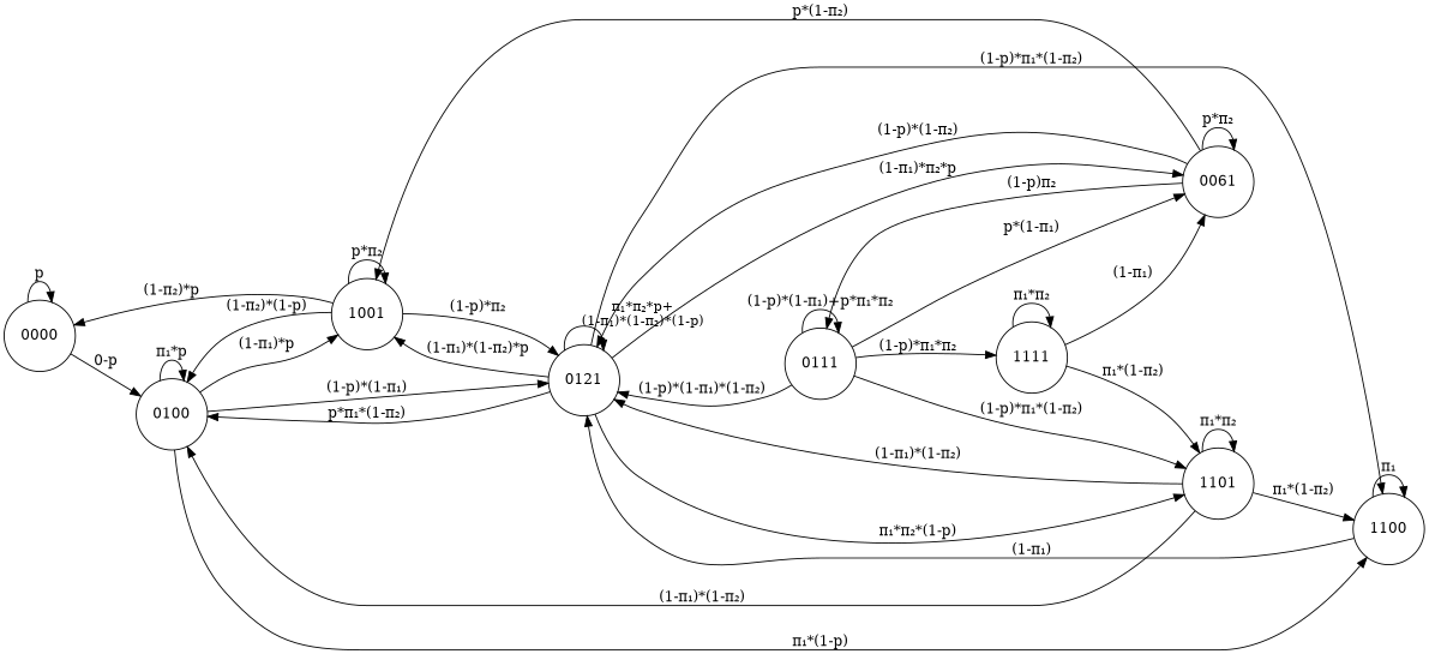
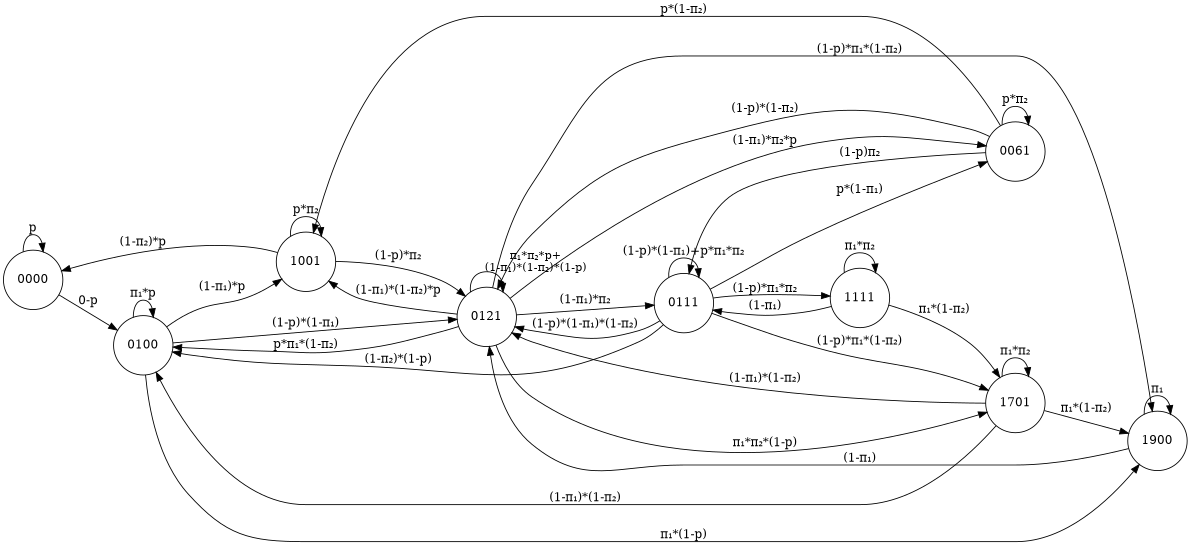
  digraph {
    rankdir=LR
    node [shape=circle]
    0000
    0100
    n3 [label=1001]
    n4 [label=0121]
-   1100
+   1100 [label=1900]
    n6 [label=0061]
    0111
-   1101
+   1101 [label=1701]
    1111
    0000 -> 0000 [label=p]
    0000 -> 0100 [label="0-p"]
    0100 -> 0100 [label="&pi;₁*p"]
    0100 -> n3 [label="(1-&pi;₁)*p"]
    0100 -> n4 [label="(1-p)*(1-&pi;₁)"]
    0100 -> 1100 [label="&pi;₁*(1-p)"]
    n3 -> 0000 [label="(1-&pi;₂)*p"]
-   n3 -> 0100 [label="(1-&pi;₂)*(1-p)"]
+   0111 -> 0100 [label="(1-&pi;₂)*(1-p)"]
    n3 -> n3 [label="p*&pi;₂"]
    n3 -> n4 [label="(1-p)*&pi;₂"]
    n4 -> 0100 [label="p*&pi;₁*(1-&pi;₂)"]
    n4 -> n3 [label="(1-&pi;₁)*(1-&pi;₂)*p"]
    n4 -> n4 [fontsize=13 xlabel="&pi;₁*&pi;₂*p+\n(1-&pi;₁)*(1-&pi;₂)*(1-p)"]
    n4 -> 1100 [label="(1-p)*&pi;₁*(1-&pi;₂)"]
    n4 -> n6 [label="(1-&pi;₁)*&pi;₂*p"]
+   n4 -> 0111 [label="(1-&pi;₁)*&pi;₂"]
    n4 -> 1101 [label="&pi;₁*&pi;₂*(1-p)"]
    1100 -> n4 [label="(1-&pi;₁)"]
    1100 -> 1100 [label="&pi;₁"]
    n6 -> n3 [label="p*(1-&pi;₂)"]
    n6 -> n4 [label="(1-p)*(1-&pi;₂)"]
    n6 -> n6 [label="p*&pi;₂"]
    n6 -> 0111 [label="(1-p)&pi;₂"]
    0111 -> n4 [label="(1-p)*(1-&pi;₁)*(1-&pi;₂)"]
    0111 -> n6 [label="p*(1-&pi;₁)"]
    0111 -> 0111 [label="(1-p)*(1-&pi;₁)+p*&pi;₁*&pi;₂"]
    0111 -> 1101 [label="(1-p)*&pi;₁*(1-&pi;₂)"]
    0111 -> 1111 [label="(1-p)*&pi;₁*&pi;₂"]
    1101 -> 0100 [label="(1-&pi;₁)*(1-&pi;₂)"]
    1101 -> n4 [label="(1-&pi;₁)*(1-&pi;₂)"]
    1101 -> 1100 [label="&pi;₁*(1-&pi;₂)"]
    1101 -> 1101 [label="&pi;₁*&pi;₂"]
-   1111 -> n6 [label="(1-&pi;₁)"]
+   1111 -> 0111 [label="(1-&pi;₁)"]
    1111 -> 1101 [label="&pi;₁*(1-&pi;₂)"]
    1111 -> 1111 [label="&pi;₁*&pi;₂"]
  }
